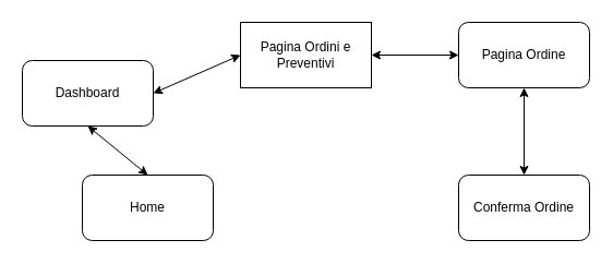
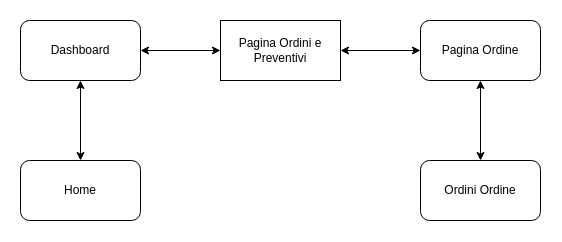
  <mxCell id="0" />
  <mxCell id="1" parent="0" />
- <mxCell id="2" value="Home" style="rounded=1;whiteSpace=wrap;html=1;" parent="1" vertex="1"><mxGeometry x="75" y="160" width="120" height="60" as="geometry" /></mxCell>
- <mxCell id="3" value="Dashboard" style="whiteSpace=wrap;html=1;rounded=1;" parent="1" vertex="1"><mxGeometry x="20" y="55" width="120" height="60" as="geometry" /></mxCell>
+ <mxCell id="2" value="Home" style="rounded=1;whiteSpace=wrap;html=1;" parent="1" vertex="1"><mxGeometry x="20" y="160" width="120" height="60" as="geometry" /></mxCell>
+ <mxCell id="3" value="Dashboard" style="whiteSpace=wrap;html=1;rounded=1;" parent="1" vertex="1"><mxGeometry x="20" y="20" width="120" height="60" as="geometry" /></mxCell>
  <mxCell id="4" value="" style="endArrow=classic;startArrow=classic;html=1;entryX=0.5;entryY=1;entryDx=0;entryDy=0;exitX=0.5;exitY=0;exitDx=0;exitDy=0;" parent="1" source="2" target="3" edge="1"><mxGeometry width="50" height="50" relative="1" as="geometry"><mxPoint x="70" y="160" as="sourcePoint" /><mxPoint x="120" y="110" as="targetPoint" /></mxGeometry></mxCell>
  <mxCell id="5" value="Pagina Ordini e Preventivi" style="whiteSpace=wrap;html=1;rounded=0;" parent="1" vertex="1"><mxGeometry x="220" y="20" width="120" height="60" as="geometry" /></mxCell>
  <mxCell id="6" value="" style="endArrow=classic;startArrow=classic;html=1;entryX=0;entryY=0.5;entryDx=0;entryDy=0;exitX=1;exitY=0.5;exitDx=0;exitDy=0;" parent="1" source="3" target="5" edge="1"><mxGeometry width="50" height="50" relative="1" as="geometry"><mxPoint x="60" y="220" as="sourcePoint" /><mxPoint x="210" y="60" as="targetPoint" /></mxGeometry></mxCell>
  <mxCell id="7" value="Pagina Ordine" style="whiteSpace=wrap;html=1;rounded=1;" parent="1" vertex="1"><mxGeometry x="420" y="20" width="120" height="60" as="geometry" /></mxCell>
- <mxCell id="8" value="Conferma Ordine" style="whiteSpace=wrap;html=1;rounded=1;" parent="1" vertex="1"><mxGeometry x="420" y="160" width="120" height="60" as="geometry" /></mxCell>
+ <mxCell id="8" value="Ordini Ordine" style="whiteSpace=wrap;html=1;rounded=1;" parent="1" vertex="1"><mxGeometry x="420" y="160" width="120" height="60" as="geometry" /></mxCell>
  <mxCell id="9" value="" style="endArrow=classic;startArrow=classic;html=1;entryX=0;entryY=0.5;entryDx=0;entryDy=0;exitX=1;exitY=0.5;exitDx=0;exitDy=0;" parent="1" source="5" target="7" edge="1"><mxGeometry width="50" height="50" relative="1" as="geometry"><mxPoint x="260" y="250" as="sourcePoint" /><mxPoint x="310" y="200" as="targetPoint" /></mxGeometry></mxCell>
  <mxCell id="10" value="" style="endArrow=classic;startArrow=classic;html=1;entryX=0.5;entryY=1;entryDx=0;entryDy=0;exitX=0.5;exitY=0;exitDx=0;exitDy=0;" parent="1" source="8" target="7" edge="1"><mxGeometry width="50" height="50" relative="1" as="geometry"><mxPoint x="120" y="330" as="sourcePoint" /><mxPoint x="170" y="280" as="targetPoint" /></mxGeometry></mxCell>
